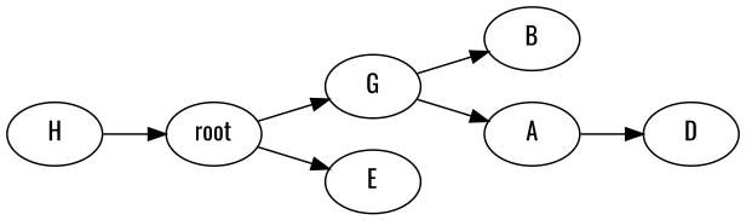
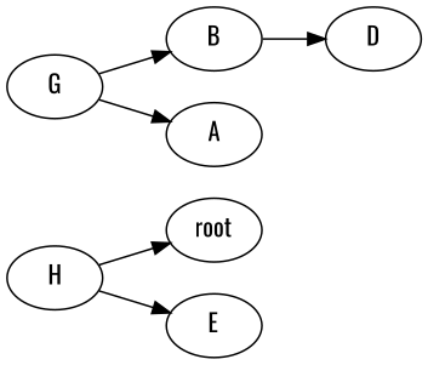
  strict digraph {
    fontname=Oswald
    rankdir=LR
    node [fontname=Oswald]
    edge [fontname=Oswald]
    n1 [label=root]
    n2 [label=G]
    n3 [label=E]
    n4 [label=B]
    n5 [label=A]
    n6 [label=H]
    n7 [label=D]
-   n1 -> n2
-   n1 -> n3
+   n6 -> n3
    n2 -> n4
    n2 -> n5
-   n5 -> n7
+   n4 -> n7
    n6 -> n1
  }
